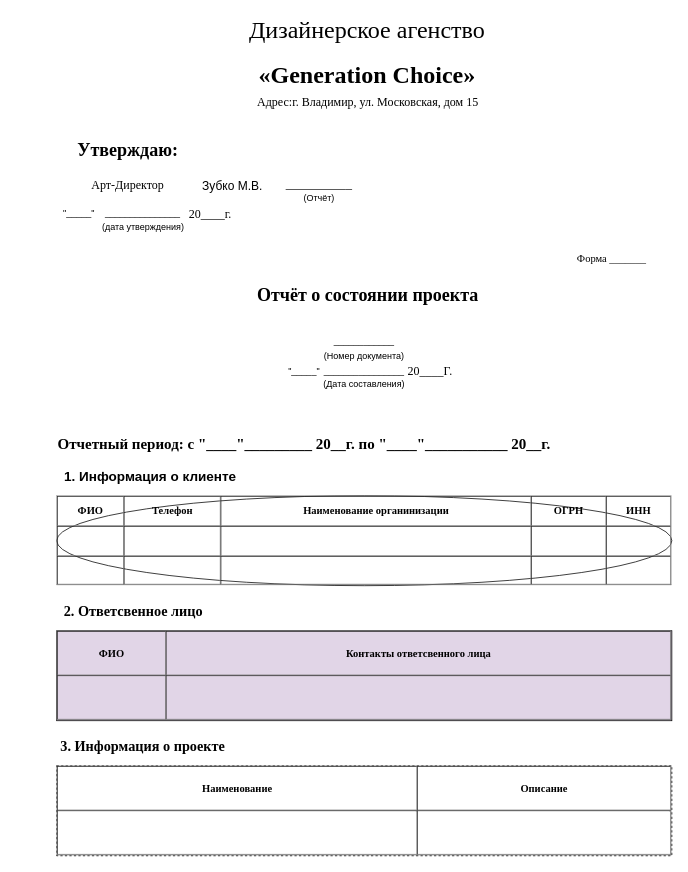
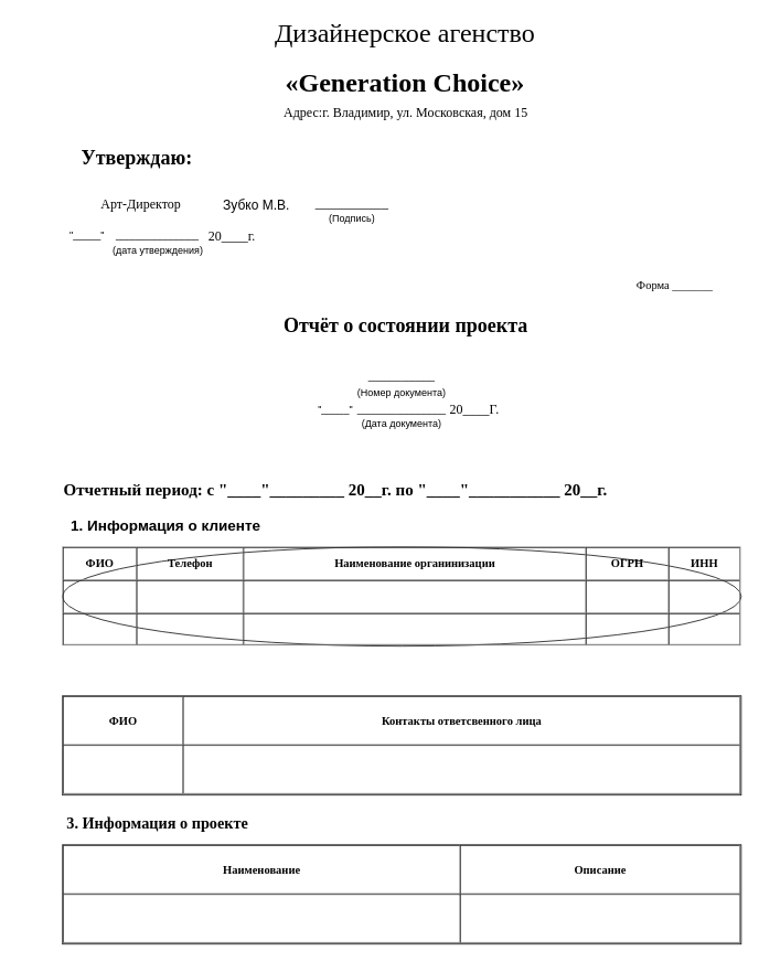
  <mxCell id="0" />
  <mxCell id="1" parent="0" />
- <mxCell id="2" value="&lt;h1&gt;&lt;font face=&quot;Times New Roman&quot;&gt;Утверждаю:&lt;/font&gt;&lt;/h1&gt;" style="text;html=1;strokeColor=none;fillColor=none;align=center;verticalAlign=middle;whiteSpace=wrap;rounded=0;" parent="1" vertex="1"><mxGeometry x="100" y="180" width="140" height="40" as="geometry" /></mxCell>
+ <mxCell id="2" value="&lt;h1&gt;&lt;font face=&quot;Times New Roman&quot;&gt;Утверждаю:&lt;/font&gt;&lt;/h1&gt;" style="text;html=1;strokeColor=none;fillColor=none;align=center;verticalAlign=middle;whiteSpace=wrap;rounded=0;" parent="1" vertex="1"><mxGeometry x="95" y="170" width="140" height="40" as="geometry" /></mxCell>
  <mxCell id="3" value="&quot;_____&quot;" style="text;html=1;strokeColor=none;fillColor=none;align=center;verticalAlign=middle;whiteSpace=wrap;rounded=0;" parent="1" vertex="1"><mxGeometry x="85" y="274" width="40" height="20" as="geometry" /></mxCell>
  <mxCell id="4" value="_______________" style="text;html=1;strokeColor=none;fillColor=none;align=center;verticalAlign=middle;whiteSpace=wrap;rounded=0;" parent="1" vertex="1"><mxGeometry x="170" y="274" width="40" height="20" as="geometry" /></mxCell>
  <mxCell id="5" value="&lt;font style=&quot;font-size: 16px;&quot;&gt;20____г.&lt;/font&gt;" style="text;html=1;strokeColor=none;fillColor=none;align=center;verticalAlign=middle;whiteSpace=wrap;rounded=0;fontFamily=Times New Roman;fontSize=16;" parent="1" vertex="1"><mxGeometry x="260" y="274" width="40" height="20" as="geometry" /></mxCell>
  <mxCell id="6" value="___________" style="text;html=1;strokeColor=none;fillColor=none;align=center;verticalAlign=middle;whiteSpace=wrap;rounded=0;fontFamily=Times New Roman;fontSize=16;" parent="1" vertex="1"><mxGeometry x="405" y="233.5" width="40" height="20" as="geometry" /></mxCell>
- <mxCell id="7" value="(Отчёт)" style="text;html=1;strokeColor=none;fillColor=none;align=center;verticalAlign=middle;whiteSpace=wrap;rounded=0;fontFamily=Helvetica;fontSize=12;" parent="1" vertex="1"><mxGeometry x="405" y="253.5" width="40" height="20" as="geometry" /></mxCell>
+ <mxCell id="7" value="(Подпись)" style="text;html=1;strokeColor=none;fillColor=none;align=center;verticalAlign=middle;whiteSpace=wrap;rounded=0;fontFamily=Helvetica;fontSize=12;" parent="1" vertex="1"><mxGeometry x="405" y="253.5" width="40" height="20" as="geometry" /></mxCell>
  <mxCell id="8" value="&lt;h1&gt;&lt;font face=&quot;Times New Roman&quot;&gt;&lt;font style=&quot;font-size: 24px&quot;&gt;Отчёт о состоянии проекта&lt;br&gt;&lt;/font&gt;&lt;/font&gt;&lt;/h1&gt;" style="text;html=1;strokeColor=none;fillColor=none;align=center;verticalAlign=middle;whiteSpace=wrap;rounded=0;fontFamily=Helvetica;fontSize=12;" parent="1" vertex="1"><mxGeometry x="310" y="360" width="360" height="65" as="geometry" /></mxCell>
  <mxCell id="9" value="(дата утверждения)" style="text;html=1;strokeColor=none;fillColor=none;align=center;verticalAlign=middle;whiteSpace=wrap;rounded=0;fontFamily=Helvetica;fontSize=12;" parent="1" vertex="1"><mxGeometry x="132.5" y="294" width="115" height="16" as="geometry" /></mxCell>
  <mxCell id="10" value="&lt;font face=&quot;Times New Roman&quot;&gt;&lt;span style=&quot;font-size: 14px&quot;&gt;Форма _______&lt;/span&gt;&lt;/font&gt;" style="text;html=1;strokeColor=none;fillColor=none;align=center;verticalAlign=middle;whiteSpace=wrap;rounded=0;fontFamily=Helvetica;fontSize=12;" parent="1" vertex="1"><mxGeometry x="760" y="340" width="110" height="10" as="geometry" /></mxCell>
  <mxCell id="11" value="____________" style="text;html=1;strokeColor=none;fillColor=none;align=center;verticalAlign=middle;whiteSpace=wrap;rounded=0;fontFamily=Helvetica;fontSize=12;" parent="1" vertex="1"><mxGeometry x="465" y="445" width="40" height="20" as="geometry" /></mxCell>
  <mxCell id="12" value="(Номер документа)" style="text;html=1;strokeColor=none;fillColor=none;align=center;verticalAlign=middle;whiteSpace=wrap;rounded=0;fontFamily=Helvetica;fontSize=12;" parent="1" vertex="1"><mxGeometry x="425" y="465" width="120" height="20" as="geometry" /></mxCell>
  <mxCell id="13" value="&quot;_____&quot;" style="text;html=1;strokeColor=none;fillColor=none;align=center;verticalAlign=middle;whiteSpace=wrap;rounded=0;fontFamily=Helvetica;fontSize=12;" parent="1" vertex="1"><mxGeometry x="385" y="485" width="40" height="20" as="geometry" /></mxCell>
  <mxCell id="14" value="________________" style="text;html=1;strokeColor=none;fillColor=none;align=center;verticalAlign=middle;whiteSpace=wrap;rounded=0;fontFamily=Helvetica;fontSize=12;" parent="1" vertex="1"><mxGeometry x="465" y="485" width="40" height="20" as="geometry" /></mxCell>
  <mxCell id="15" value="20____Г." style="text;html=1;strokeColor=none;fillColor=none;align=center;verticalAlign=middle;whiteSpace=wrap;rounded=0;fontFamily=Times New Roman;fontSize=16;" parent="1" vertex="1"><mxGeometry x="553" y="484" width="40" height="20" as="geometry" /></mxCell>
  <mxCell id="16" value="&lt;h1&gt;&lt;span style=&quot;font-weight: normal&quot;&gt;Дизайнерское агенство&lt;/span&gt;&lt;/h1&gt;&lt;h1&gt;«Generation Choice»&lt;/h1&gt;" style="text;html=1;strokeColor=none;fillColor=none;align=center;verticalAlign=middle;whiteSpace=wrap;rounded=0;fontFamily=Times New Roman;fontSize=16;" parent="1" vertex="1"><mxGeometry x="314" y="20" width="350" height="100" as="geometry" /></mxCell>
  <mxCell id="17" value="&lt;font style=&quot;font-size: 16px&quot;&gt;&lt;font style=&quot;font-size: 16px&quot;&gt;Адрес:&lt;/font&gt;&lt;/font&gt;&lt;font style=&quot;font-size: 16px&quot;&gt;&lt;font style=&quot;font-size: 16px&quot;&gt;г. Владимир, ул. Московская, дом 15&lt;/font&gt;&lt;span style=&quot;text-align: left ; background-color: rgb(255 , 255 , 255)&quot;&gt;&lt;/span&gt;&lt;/font&gt;" style="text;html=1;strokeColor=none;fillColor=none;align=center;verticalAlign=middle;whiteSpace=wrap;rounded=0;fontFamily=Times New Roman;fontSize=16;" parent="1" vertex="1"><mxGeometry x="320" y="120" width="340" height="30" as="geometry" /></mxCell>
- <mxCell id="18" value="&lt;font face=&quot;Helvetica&quot; style=&quot;font-size: 12px&quot;&gt;(Дата составления)&lt;/font&gt;" style="text;html=1;strokeColor=none;fillColor=none;align=center;verticalAlign=middle;whiteSpace=wrap;rounded=0;fontFamily=Times New Roman;fontSize=16;" parent="1" vertex="1"><mxGeometry x="415" y="495" width="140" height="30" as="geometry" /></mxCell>
+ <mxCell id="18" value="&lt;font face=&quot;Helvetica&quot; style=&quot;font-size: 12px&quot;&gt;(Дата документа)&lt;/font&gt;" style="text;html=1;strokeColor=none;fillColor=none;align=center;verticalAlign=middle;whiteSpace=wrap;rounded=0;fontFamily=Times New Roman;fontSize=16;" parent="1" vertex="1"><mxGeometry x="415" y="495" width="140" height="30" as="geometry" /></mxCell>
  <mxCell id="19" value="&lt;font face=&quot;Times New Roman&quot; style=&quot;font-size: 16px&quot;&gt;Арт-Директор&lt;/font&gt;" style="text;html=1;strokeColor=none;fillColor=none;align=center;verticalAlign=middle;whiteSpace=wrap;rounded=0;fontSize=14;" parent="1" vertex="1"><mxGeometry x="116" y="239.5" width="108" height="13" as="geometry" /></mxCell>
  <mxCell id="20" value="Зубко М.В." style="text;html=1;strokeColor=none;fillColor=none;align=center;verticalAlign=middle;whiteSpace=wrap;rounded=0;fontSize=16;" parent="1" vertex="1"><mxGeometry x="257" y="233.5" width="105" height="27" as="geometry" /></mxCell>
  <mxCell id="21" value="&lt;font face=&quot;Times New Roman&quot; size=&quot;1&quot;&gt;&lt;b style=&quot;font-size: 20px&quot;&gt;Отчетный период: с &quot;____&quot;_________ 20__г. по &quot;____&quot;___________ 20__г.&lt;/b&gt;&lt;/font&gt;" style="text;html=1;strokeColor=none;fillColor=none;align=center;verticalAlign=middle;whiteSpace=wrap;rounded=0;" parent="1" vertex="1"><mxGeometry y="560" width="660" height="60" as="geometry" x="75" /></mxCell>
  <mxCell id="22" value="&lt;table style=&quot;width: 100% ; height: 100% ; font-size: 14px&quot; cellspacing=&quot;0&quot; cellpadding=&quot;4&quot; border=&quot;1&quot;&gt;&lt;tbody&gt;&lt;tr&gt;&lt;td align=&quot;center&quot;&gt;&lt;font face=&quot;Times New Roman&quot;&gt;&lt;b&gt;ФИО&lt;/b&gt;&lt;/font&gt;&lt;br&gt;&lt;/td&gt;&lt;td align=&quot;center&quot;&gt;&lt;font style=&quot;font-size: 14px&quot; face=&quot;Times New Roman&quot;&gt;&lt;b&gt;Телефон&lt;br&gt;&lt;/b&gt;&lt;/font&gt;&lt;/td&gt;&lt;th align=&quot;center&quot;&gt;&lt;font style=&quot;font-size: 14px&quot; face=&quot;Times New Roman&quot;&gt;Наименование органинизации&lt;br&gt;&lt;/font&gt;&lt;/th&gt;&lt;td align=&quot;center&quot;&gt;&lt;font face=&quot;Times New Roman&quot;&gt;&lt;b&gt;ОГРН&lt;/b&gt;&lt;/font&gt;&lt;br&gt;&lt;/td&gt;&lt;th align=&quot;center&quot;&gt;&lt;font style=&quot;font-size: 14px&quot; face=&quot;Times New Roman&quot;&gt;ИНН&lt;br&gt;&lt;/font&gt;&lt;/th&gt;&lt;/tr&gt;&lt;tr&gt;&lt;td&gt;&lt;font style=&quot;font-size: 14px&quot; face=&quot;Times New Roman&quot;&gt;&lt;br&gt;&lt;/font&gt;&lt;/td&gt;&lt;td&gt;&lt;font style=&quot;font-size: 14px&quot; face=&quot;Times New Roman&quot;&gt;&lt;br&gt;&lt;/font&gt;&lt;/td&gt;&lt;td&gt;&lt;font style=&quot;font-size: 14px&quot; face=&quot;Times New Roman&quot;&gt;&lt;br&gt;&lt;/font&gt;&lt;/td&gt;&lt;td&gt;&lt;font style=&quot;font-size: 14px&quot; face=&quot;Times New Roman&quot;&gt;&lt;br&gt;&lt;/font&gt;&lt;/td&gt;&lt;td&gt;&lt;br&gt;&lt;/td&gt;&lt;/tr&gt;&lt;tr&gt;&lt;td&gt;&lt;br&gt;&lt;/td&gt;&lt;td&gt;&lt;br&gt;&lt;/td&gt;&lt;td&gt;&lt;br&gt;&lt;/td&gt;&lt;td&gt;&lt;br&gt;&lt;/td&gt;&lt;td&gt;&lt;br&gt;&lt;/td&gt;&lt;/tr&gt;&lt;/tbody&gt;&lt;/table&gt; " style="ellipse;verticalAlign=top;align=left;overflow=fill;fontSize=12;fontFamily=Helvetica;html=1;" parent="1" vertex="1"><mxGeometry y="660" width="820" height="120" as="geometry" x="75" /></mxCell>
  <mxCell id="23" value="&lt;font style=&quot;font-size: 18px&quot;&gt;&lt;b&gt;1. Информация о клиенте&lt;/b&gt;&lt;/font&gt;" style="text;html=1;strokeColor=none;fillColor=none;align=center;verticalAlign=middle;whiteSpace=wrap;rounded=0;" parent="1" vertex="1"><mxGeometry x="80" y="620" width="240" height="30" as="geometry" /></mxCell>
- <mxCell id="24" value="&lt;table style=&quot;width: 100% ; height: 100% ; font-size: 14px&quot; cellspacing=&quot;0&quot; cellpadding=&quot;4&quot; border=&quot;1&quot; align=&quot;center&quot;&gt;&lt;tbody&gt;&lt;tr&gt;&lt;td&gt;&lt;font style=&quot;font-size: 14px&quot; face=&quot;Times New Roman&quot;&gt;&lt;b&gt;ФИО&lt;/b&gt;&lt;/font&gt;&lt;/td&gt;&lt;th&gt;&lt;font style=&quot;font-size: 14px&quot; face=&quot;Times New Roman&quot;&gt;Контакты ответсвенного лица&lt;br&gt;&lt;/font&gt;&lt;/th&gt;&lt;/tr&gt;&lt;tr&gt;&lt;td&gt;&lt;font style=&quot;font-size: 14px&quot; face=&quot;Times New Roman&quot;&gt;&lt;br&gt;&lt;/font&gt;&lt;/td&gt;&lt;td&gt;&lt;br&gt;&lt;/td&gt;&lt;/tr&gt;&lt;/tbody&gt;&lt;/table&gt; " style="verticalAlign=top;align=center;overflow=fill;fontSize=12;fontFamily=Helvetica;html=1;fillColor=#e1d5e7;" parent="1" vertex="1"><mxGeometry y="840" width="820" height="120" as="geometry" x="75" /></mxCell>
- <mxCell id="25" value="&lt;font size=&quot;1&quot; face=&quot;Times New Roman&quot;&gt;&lt;b style=&quot;font-size: 19px&quot;&gt;2. Ответсвенное лицо&lt;br&gt;&lt;/b&gt;&lt;/font&gt;" style="text;html=1;strokeColor=none;fillColor=none;align=center;verticalAlign=middle;whiteSpace=wrap;rounded=0;" parent="1" vertex="1"><mxGeometry x="45" y="800" width="265" height="30" as="geometry" /></mxCell>
+ <mxCell id="24" value="&lt;table style=&quot;width: 100% ; height: 100% ; font-size: 14px&quot; cellspacing=&quot;0&quot; cellpadding=&quot;4&quot; border=&quot;1&quot; align=&quot;center&quot;&gt;&lt;tbody&gt;&lt;tr&gt;&lt;td&gt;&lt;font style=&quot;font-size: 14px&quot; face=&quot;Times New Roman&quot;&gt;&lt;b&gt;ФИО&lt;/b&gt;&lt;/font&gt;&lt;/td&gt;&lt;th&gt;&lt;font style=&quot;font-size: 14px&quot; face=&quot;Times New Roman&quot;&gt;Контакты ответсвенного лица&lt;br&gt;&lt;/font&gt;&lt;/th&gt;&lt;/tr&gt;&lt;tr&gt;&lt;td&gt;&lt;font style=&quot;font-size: 14px&quot; face=&quot;Times New Roman&quot;&gt;&lt;br&gt;&lt;/font&gt;&lt;/td&gt;&lt;td&gt;&lt;br&gt;&lt;/td&gt;&lt;/tr&gt;&lt;/tbody&gt;&lt;/table&gt; " style="verticalAlign=top;align=center;overflow=fill;fontSize=12;fontFamily=Helvetica;html=1" parent="1" vertex="1"><mxGeometry y="840" width="820" height="120" as="geometry" x="75" /></mxCell>
  <mxCell id="26" value="&lt;font size=&quot;1&quot; face=&quot;Times New Roman&quot;&gt;&lt;b style=&quot;font-size: 19px&quot;&gt;3. Информация о проекте&lt;br&gt;&lt;/b&gt;&lt;/font&gt;" style="text;html=1;strokeColor=none;fillColor=none;align=center;verticalAlign=middle;whiteSpace=wrap;rounded=0;" parent="1" vertex="1"><mxGeometry x="20" y="980" width="340" height="30" as="geometry" /></mxCell>
- <mxCell id="27" value="&lt;table style=&quot;width: 100% ; height: 100% ; font-size: 14px&quot; cellspacing=&quot;0&quot; cellpadding=&quot;4&quot; border=&quot;1&quot; align=&quot;center&quot;&gt;&lt;tbody&gt;&lt;tr&gt;&lt;td&gt;&lt;font face=&quot;Times New Roman&quot;&gt;&lt;b&gt;Наименование&lt;/b&gt;&lt;/font&gt;&lt;br&gt;&lt;/td&gt;&lt;th&gt;&lt;font style=&quot;font-size: 14px&quot; face=&quot;Times New Roman&quot;&gt;Описание&lt;br&gt;&lt;/font&gt;&lt;/th&gt;&lt;/tr&gt;&lt;tr&gt;&lt;td&gt;&lt;font style=&quot;font-size: 14px&quot; face=&quot;Times New Roman&quot;&gt;&lt;br&gt;&lt;/font&gt;&lt;/td&gt;&lt;td&gt;&lt;br&gt;&lt;/td&gt;&lt;/tr&gt;&lt;/tbody&gt;&lt;/table&gt; " style="verticalAlign=top;align=center;overflow=fill;fontSize=12;fontFamily=Helvetica;html=1;dashed=1;" vertex="1" parent="1"><mxGeometry y="1020" width="820" height="120" as="geometry" x="75" /></mxCell>
+ <mxCell id="27" value="&lt;table style=&quot;width: 100% ; height: 100% ; font-size: 14px&quot; cellspacing=&quot;0&quot; cellpadding=&quot;4&quot; border=&quot;1&quot; align=&quot;center&quot;&gt;&lt;tbody&gt;&lt;tr&gt;&lt;td&gt;&lt;font face=&quot;Times New Roman&quot;&gt;&lt;b&gt;Наименование&lt;/b&gt;&lt;/font&gt;&lt;br&gt;&lt;/td&gt;&lt;th&gt;&lt;font style=&quot;font-size: 14px&quot; face=&quot;Times New Roman&quot;&gt;Описание&lt;br&gt;&lt;/font&gt;&lt;/th&gt;&lt;/tr&gt;&lt;tr&gt;&lt;td&gt;&lt;font style=&quot;font-size: 14px&quot; face=&quot;Times New Roman&quot;&gt;&lt;br&gt;&lt;/font&gt;&lt;/td&gt;&lt;td&gt;&lt;br&gt;&lt;/td&gt;&lt;/tr&gt;&lt;/tbody&gt;&lt;/table&gt; " style="verticalAlign=top;align=center;overflow=fill;fontSize=12;fontFamily=Helvetica;html=1" vertex="1" parent="1"><mxGeometry y="1020" width="820" height="120" as="geometry" x="75" /></mxCell>
